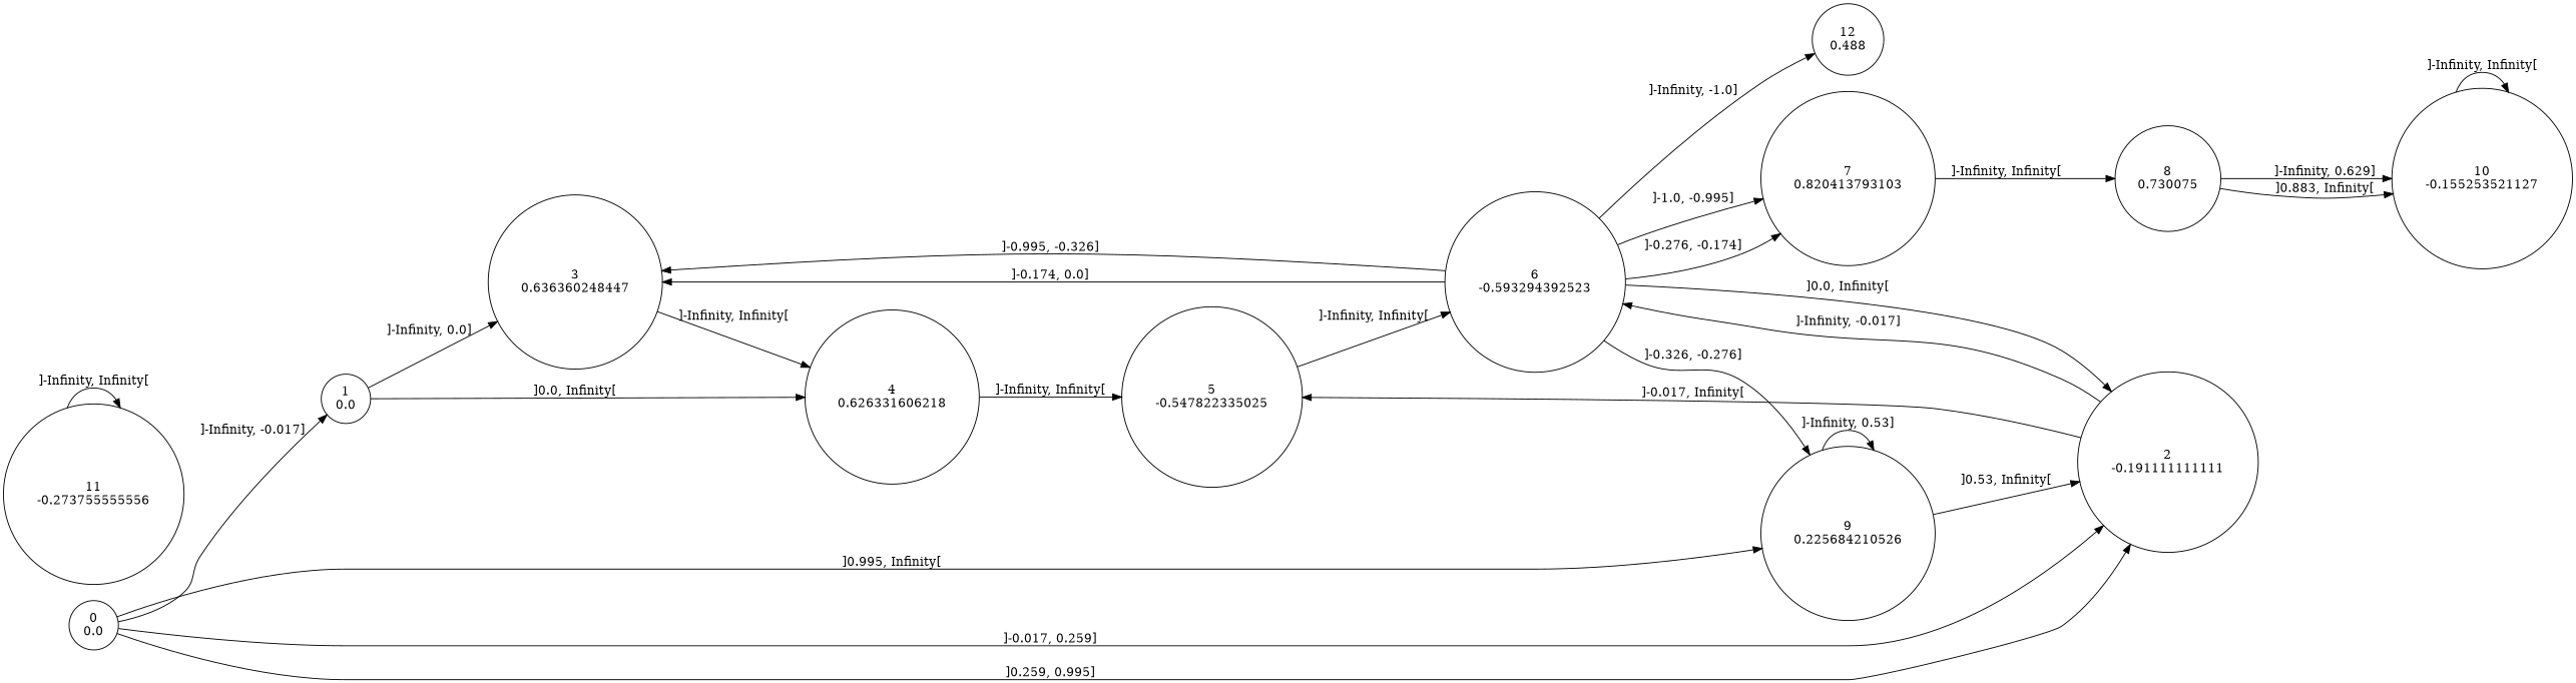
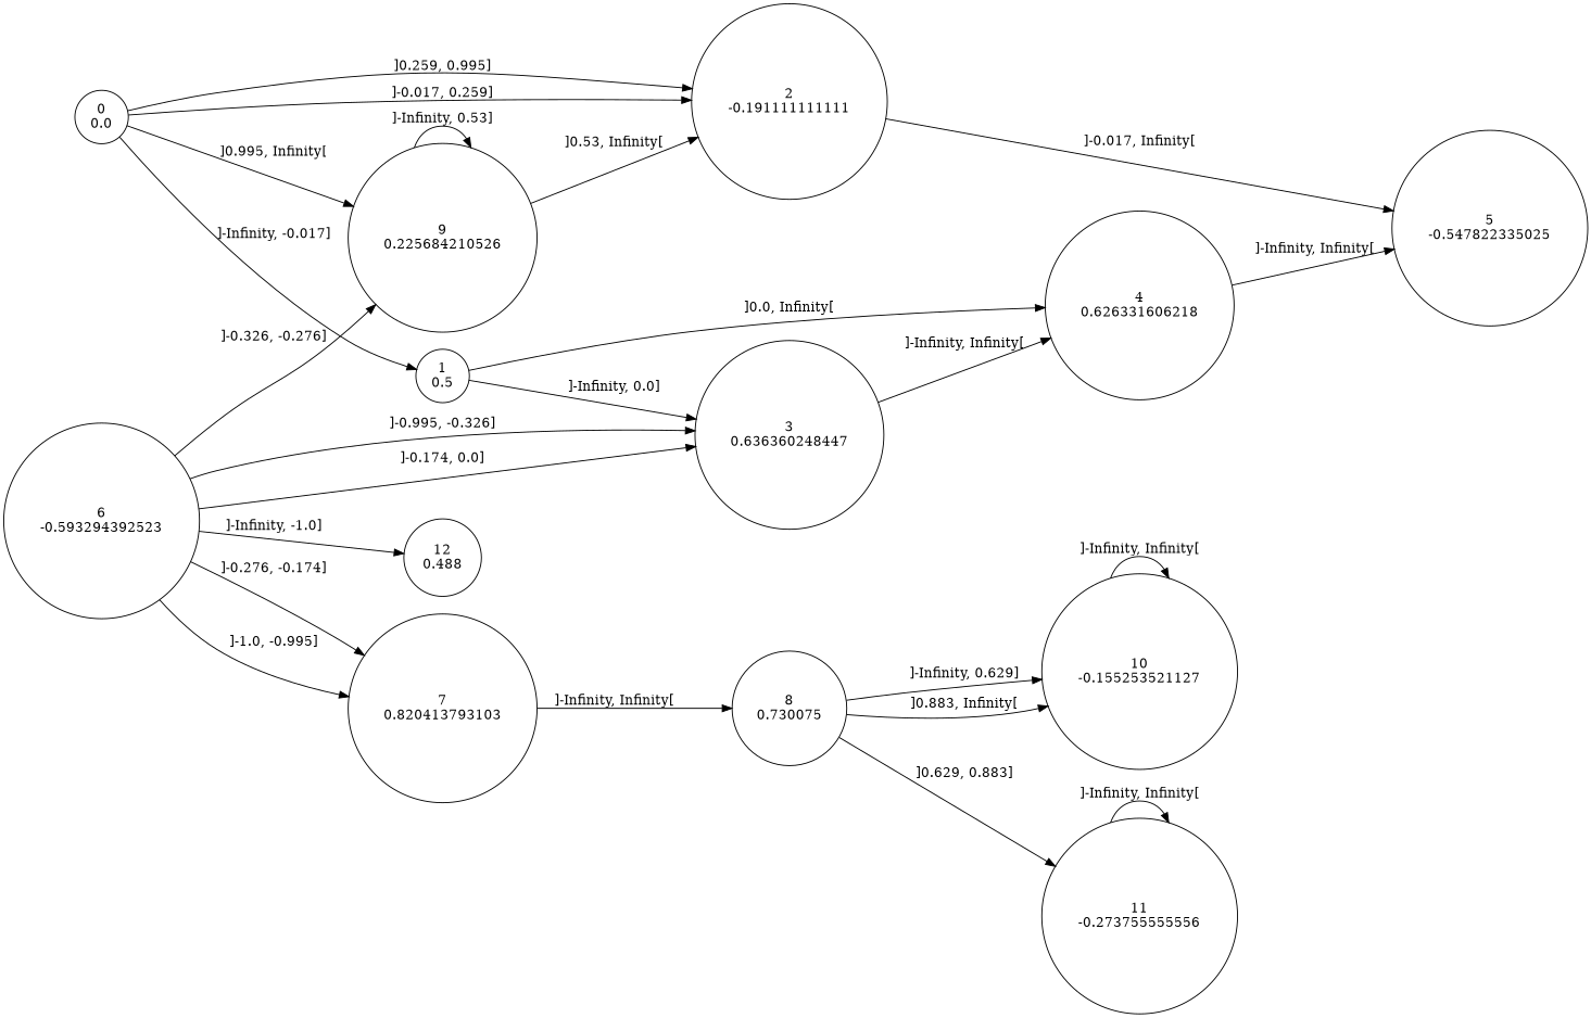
  digraph {
    rankdir=LR
    node [shape=circle]
    n1 [label="0\n0.0"]
-   n2 [label="1\n0.0"]
+   n2 [label="1\n0.5"]
    n3 [label="2\n-0.191111111111"]
    n4 [label="9\n0.225684210526"]
    n5 [label="3\n0.636360248447"]
    n6 [label="4\n0.626331606218"]
    n7 [label="6\n-0.593294392523"]
    n8 [label="5\n-0.547822335025"]
    n9 [label="12\n0.488"]
    n10 [label="7\n0.820413793103"]
    n11 [label="8\n0.730075"]
    n12 [label="10\n-0.155253521127"]
    n13 [label="11\n-0.273755555556"]
    n1 -> n2 [label="]-Infinity, -0.017]"]
    n1 -> n3 [label="]-0.017, 0.259]"]
    n1 -> n3 [label="]0.259, 0.995]"]
    n1 -> n4 [label="]0.995, Infinity["]
    n2 -> n5 [label="]-Infinity, 0.0]"]
    n2 -> n6 [label="]0.0, Infinity["]
-   n3 -> n7 [label="]-Infinity, -0.017]"]
    n3 -> n8 [label="]-0.017, Infinity["]
    n4 -> n3 [label="]0.53, Infinity["]
    n4 -> n4 [label="]-Infinity, 0.53]"]
    n5 -> n6 [label="]-Infinity, Infinity["]
    n6 -> n8 [label="]-Infinity, Infinity["]
-   n7 -> n3 [label="]0.0, Infinity["]
    n7 -> n4 [label="]-0.326, -0.276]"]
    n7 -> n5 [label="]-0.995, -0.326]"]
    n7 -> n5 [label="]-0.174, 0.0]"]
    n7 -> n9 [label="]-Infinity, -1.0]"]
    n7 -> n10 [label="]-1.0, -0.995]"]
    n7 -> n10 [label="]-0.276, -0.174]"]
-   n8 -> n7 [label="]-Infinity, Infinity["]
    n10 -> n11 [label="]-Infinity, Infinity["]
    n11 -> n12 [label="]-Infinity, 0.629]"]
    n11 -> n12 [label="]0.883, Infinity["]
+   n11 -> n13 [label="]0.629, 0.883]"]
    n12 -> n12 [label="]-Infinity, Infinity["]
    n13 -> n13 [label="]-Infinity, Infinity["]
  }
